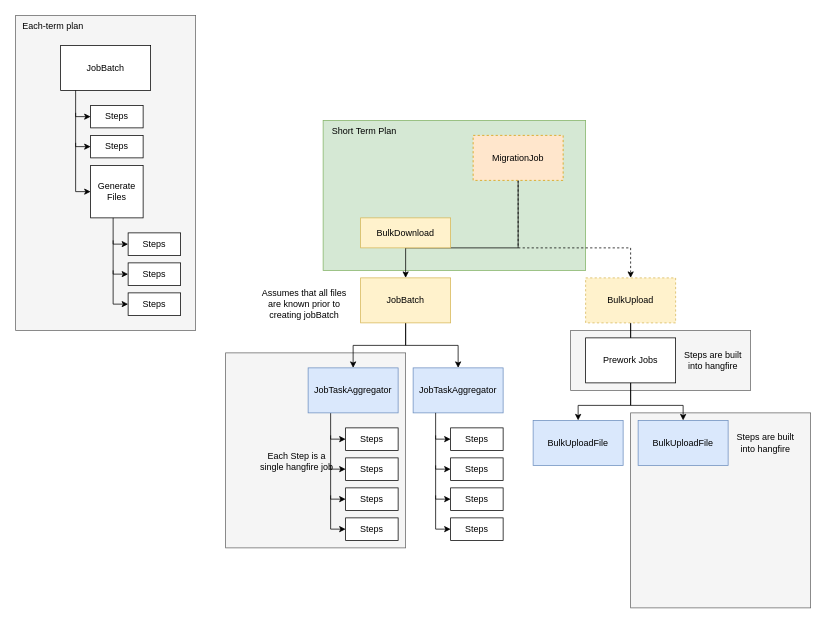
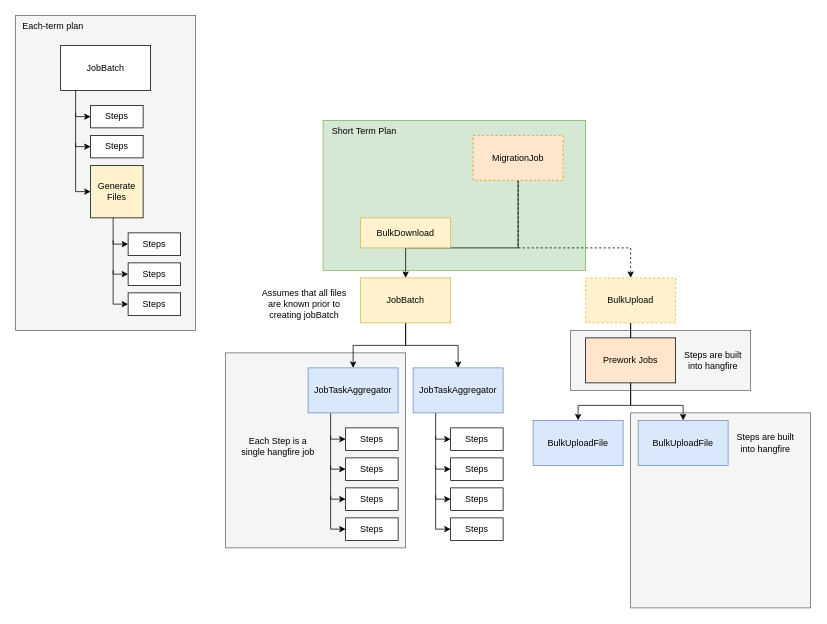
  <mxCell id="0" />
  <mxCell id="1" parent="0" />
  <mxCell id="2" value="" style="rounded=0;whiteSpace=wrap;html=1;fillColor=#d5e8d4;strokeColor=#82b366;" vertex="1" parent="1"><mxGeometry x="430" y="160" width="350" height="200" as="geometry" /></mxCell>
  <mxCell id="3" value="" style="rounded=0;whiteSpace=wrap;html=1;fillColor=#f5f5f5;fontColor=#333333;strokeColor=#666666;" vertex="1" parent="1"><mxGeometry x="20" y="20" width="240" height="420" as="geometry" /></mxCell>
  <mxCell id="4" value="" style="rounded=0;whiteSpace=wrap;html=1;fillColor=#f5f5f5;fontColor=#333333;strokeColor=#666666;" vertex="1" parent="1"><mxGeometry x="760" y="440" width="240" height="80" as="geometry" /></mxCell>
  <mxCell id="5" value="" style="rounded=0;whiteSpace=wrap;html=1;fillColor=#f5f5f5;fontColor=#333333;strokeColor=#666666;" vertex="1" parent="1"><mxGeometry x="840" y="550" width="240" height="260" as="geometry" /></mxCell>
  <mxCell id="6" value="" style="rounded=0;whiteSpace=wrap;html=1;fillColor=#f5f5f5;fontColor=#333333;strokeColor=#666666;" vertex="1" parent="1"><mxGeometry x="300" y="470" width="240" height="260" as="geometry" /></mxCell>
  <mxCell id="7" style="edgeStyle=orthogonalEdgeStyle;rounded=0;orthogonalLoop=1;jettySize=auto;html=1;entryX=0;entryY=0.5;entryDx=0;entryDy=0;" edge="1" parent="1" source="8" target="21"><mxGeometry relative="1" as="geometry"><Array as="points"><mxPoint x="440" y="585" /></Array></mxGeometry></mxCell>
  <mxCell id="8" value="JobTaskAggregator" style="rounded=0;whiteSpace=wrap;html=1;fillColor=#dae8fc;strokeColor=#6c8ebf;" vertex="1" parent="1"><mxGeometry x="410" y="490" width="120" height="60" as="geometry" /></mxCell>
  <mxCell id="9" style="edgeStyle=orthogonalEdgeStyle;rounded=0;orthogonalLoop=1;jettySize=auto;html=1;entryX=0.5;entryY=0;entryDx=0;entryDy=0;" edge="1" parent="1" source="11" target="8"><mxGeometry relative="1" as="geometry" /></mxCell>
  <mxCell id="10" style="edgeStyle=orthogonalEdgeStyle;rounded=0;orthogonalLoop=1;jettySize=auto;html=1;entryX=0.5;entryY=0;entryDx=0;entryDy=0;" edge="1" parent="1" source="11" target="16"><mxGeometry relative="1" as="geometry" /></mxCell>
  <mxCell id="11" value="JobBatch" style="rounded=0;whiteSpace=wrap;html=1;fillColor=#fff2cc;strokeColor=#d6b656;" vertex="1" parent="1"><mxGeometry x="480" y="370" width="120" height="60" as="geometry" /></mxCell>
  <mxCell id="12" style="edgeStyle=orthogonalEdgeStyle;rounded=0;orthogonalLoop=1;jettySize=auto;html=1;entryX=0.5;entryY=0;entryDx=0;entryDy=0;" edge="1" parent="1" source="14" target="15"><mxGeometry relative="1" as="geometry"><Array as="points"><mxPoint x="840" y="540" /><mxPoint x="770" y="540" /></Array></mxGeometry></mxCell>
  <mxCell id="13" style="edgeStyle=orthogonalEdgeStyle;rounded=0;orthogonalLoop=1;jettySize=auto;html=1;entryX=0.5;entryY=0;entryDx=0;entryDy=0;" edge="1" parent="1" source="14" target="17"><mxGeometry relative="1" as="geometry"><Array as="points"><mxPoint x="840" y="540" /><mxPoint x="910" y="540" /></Array></mxGeometry></mxCell>
  <mxCell id="14" value="BulkUpload" style="rounded=0;whiteSpace=wrap;html=1;fillColor=#fff2cc;strokeColor=#d6b656;dashed=1;" vertex="1" parent="1"><mxGeometry x="780" y="370" width="120" height="60" as="geometry" /></mxCell>
  <mxCell id="15" value="BulkUploadFile" style="rounded=0;whiteSpace=wrap;html=1;fillColor=#dae8fc;strokeColor=#6c8ebf;" vertex="1" parent="1"><mxGeometry x="710" y="560" width="120" height="60" as="geometry" /></mxCell>
  <mxCell id="16" value="JobTaskAggregator" style="rounded=0;whiteSpace=wrap;html=1;fillColor=#dae8fc;strokeColor=#6c8ebf;" vertex="1" parent="1"><mxGeometry x="550" y="490" width="120" height="60" as="geometry" /></mxCell>
  <mxCell id="17" value="BulkUploadFile" style="rounded=0;whiteSpace=wrap;html=1;fillColor=#dae8fc;strokeColor=#6c8ebf;" vertex="1" parent="1"><mxGeometry x="850" y="560" width="120" height="60" as="geometry" /></mxCell>
  <mxCell id="18" style="edgeStyle=orthogonalEdgeStyle;rounded=0;orthogonalLoop=1;jettySize=auto;html=1;entryX=0.5;entryY=0;entryDx=0;entryDy=0;" edge="1" parent="1" source="20" target="11"><mxGeometry relative="1" as="geometry"><Array as="points"><mxPoint x="690" y="330" /><mxPoint x="540" y="330" /></Array></mxGeometry></mxCell>
  <mxCell id="19" style="edgeStyle=orthogonalEdgeStyle;rounded=0;orthogonalLoop=1;jettySize=auto;html=1;dashed=1;" edge="1" parent="1" source="20" target="14"><mxGeometry relative="1" as="geometry"><Array as="points"><mxPoint x="690" y="330" /><mxPoint x="840" y="330" /></Array></mxGeometry></mxCell>
  <mxCell id="20" value="MigrationJob" style="rounded=0;whiteSpace=wrap;html=1;fillColor=#ffe6cc;strokeColor=#d79b00;dashed=1;" vertex="1" parent="1"><mxGeometry x="630" y="180" width="120" height="60" as="geometry" /></mxCell>
  <mxCell id="21" value="Steps" style="whiteSpace=wrap;html=1;rounded=0;" vertex="1" parent="1"><mxGeometry x="460" y="570" width="70" height="30" as="geometry" /></mxCell>
  <mxCell id="22" style="edgeStyle=orthogonalEdgeStyle;rounded=0;orthogonalLoop=1;jettySize=auto;html=1;entryX=0;entryY=0.5;entryDx=0;entryDy=0;" edge="1" parent="1" target="23"><mxGeometry relative="1" as="geometry"><mxPoint x="440" y="580" as="sourcePoint" /><Array as="points"><mxPoint x="440" y="625" /></Array></mxGeometry></mxCell>
  <mxCell id="23" value="Steps" style="whiteSpace=wrap;html=1;rounded=0;" vertex="1" parent="1"><mxGeometry x="460" y="610" width="70" height="30" as="geometry" /></mxCell>
  <mxCell id="24" style="edgeStyle=orthogonalEdgeStyle;rounded=0;orthogonalLoop=1;jettySize=auto;html=1;entryX=0;entryY=0.5;entryDx=0;entryDy=0;" edge="1" parent="1" target="25"><mxGeometry relative="1" as="geometry"><mxPoint x="440" y="620" as="sourcePoint" /><Array as="points"><mxPoint x="440" y="665" /></Array></mxGeometry></mxCell>
  <mxCell id="25" value="Steps" style="whiteSpace=wrap;html=1;rounded=0;" vertex="1" parent="1"><mxGeometry x="460" y="650" width="70" height="30" as="geometry" /></mxCell>
  <mxCell id="26" style="edgeStyle=orthogonalEdgeStyle;rounded=0;orthogonalLoop=1;jettySize=auto;html=1;entryX=0;entryY=0.5;entryDx=0;entryDy=0;" edge="1" parent="1" target="27"><mxGeometry relative="1" as="geometry"><mxPoint x="440" y="660" as="sourcePoint" /><Array as="points"><mxPoint x="440" y="705" /></Array></mxGeometry></mxCell>
  <mxCell id="27" value="Steps" style="whiteSpace=wrap;html=1;rounded=0;" vertex="1" parent="1"><mxGeometry x="460" y="690" width="70" height="30" as="geometry" /></mxCell>
  <mxCell id="28" style="edgeStyle=orthogonalEdgeStyle;rounded=0;orthogonalLoop=1;jettySize=auto;html=1;entryX=0;entryY=0.5;entryDx=0;entryDy=0;" edge="1" parent="1" target="29"><mxGeometry relative="1" as="geometry"><mxPoint x="580" y="550" as="sourcePoint" /><Array as="points"><mxPoint x="580" y="585" /></Array></mxGeometry></mxCell>
  <mxCell id="29" value="Steps" style="whiteSpace=wrap;html=1;rounded=0;" vertex="1" parent="1"><mxGeometry x="600" y="570" width="70" height="30" as="geometry" /></mxCell>
  <mxCell id="30" style="edgeStyle=orthogonalEdgeStyle;rounded=0;orthogonalLoop=1;jettySize=auto;html=1;entryX=0;entryY=0.5;entryDx=0;entryDy=0;" edge="1" parent="1" target="31"><mxGeometry relative="1" as="geometry"><mxPoint x="580" y="580" as="sourcePoint" /><Array as="points"><mxPoint x="580" y="625" /></Array></mxGeometry></mxCell>
  <mxCell id="31" value="Steps" style="whiteSpace=wrap;html=1;rounded=0;" vertex="1" parent="1"><mxGeometry x="600" y="610" width="70" height="30" as="geometry" /></mxCell>
  <mxCell id="32" style="edgeStyle=orthogonalEdgeStyle;rounded=0;orthogonalLoop=1;jettySize=auto;html=1;entryX=0;entryY=0.5;entryDx=0;entryDy=0;" edge="1" parent="1" target="33"><mxGeometry relative="1" as="geometry"><mxPoint x="580" y="620" as="sourcePoint" /><Array as="points"><mxPoint x="580" y="665" /></Array></mxGeometry></mxCell>
  <mxCell id="33" value="Steps" style="whiteSpace=wrap;html=1;rounded=0;" vertex="1" parent="1"><mxGeometry x="600" y="650" width="70" height="30" as="geometry" /></mxCell>
  <mxCell id="34" style="edgeStyle=orthogonalEdgeStyle;rounded=0;orthogonalLoop=1;jettySize=auto;html=1;entryX=0;entryY=0.5;entryDx=0;entryDy=0;" edge="1" parent="1" target="35"><mxGeometry relative="1" as="geometry"><mxPoint x="580" y="660" as="sourcePoint" /><Array as="points"><mxPoint x="580" y="705" /></Array></mxGeometry></mxCell>
  <mxCell id="35" value="Steps" style="whiteSpace=wrap;html=1;rounded=0;" vertex="1" parent="1"><mxGeometry x="600" y="690" width="70" height="30" as="geometry" /></mxCell>
  <mxCell id="36" value="Each-term plan" style="text;html=1;strokeColor=none;fillColor=none;align=center;verticalAlign=middle;whiteSpace=wrap;rounded=0;" vertex="1" parent="1"><mxGeometry x="20" y="20" width="100" height="30" as="geometry" /></mxCell>
  <mxCell id="37" value="Steps are built into hangfire" style="text;html=1;strokeColor=none;fillColor=none;align=center;verticalAlign=middle;whiteSpace=wrap;rounded=0;" vertex="1" parent="1"><mxGeometry x="970" y="575" width="100" height="30" as="geometry" /></mxCell>
- <mxCell id="38" value="Prework Jobs" style="rounded=0;whiteSpace=wrap;html=1;" vertex="1" parent="1"><mxGeometry x="780" y="450" width="120" height="60" as="geometry" /></mxCell>
+ <mxCell id="38" value="Prework Jobs" style="rounded=0;whiteSpace=wrap;html=1;fillColor=#ffe6cc;" vertex="1" parent="1"><mxGeometry x="780" y="450" width="120" height="60" as="geometry" /></mxCell>
  <mxCell id="39" value="Steps are built into hangfire" style="text;html=1;strokeColor=none;fillColor=none;align=center;verticalAlign=middle;whiteSpace=wrap;rounded=0;" vertex="1" parent="1"><mxGeometry x="900" y="465" width="100" height="30" as="geometry" /></mxCell>
  <mxCell id="40" value="Assumes that all files are known prior to creating jobBatch" style="text;html=1;strokeColor=none;fillColor=none;align=center;verticalAlign=middle;whiteSpace=wrap;rounded=0;" vertex="1" parent="1"><mxGeometry x="340" y="390" width="130" height="30" as="geometry" /></mxCell>
  <mxCell id="41" value="BulkDownload" style="rounded=0;whiteSpace=wrap;html=1;fillColor=#fff2cc;strokeColor=#d6b656;" vertex="1" parent="1"><mxGeometry x="480" y="290" width="120" height="40" as="geometry" /></mxCell>
  <mxCell id="42" value="JobBatch" style="rounded=0;whiteSpace=wrap;html=1;" vertex="1" parent="1"><mxGeometry x="80" y="60" width="120" height="60" as="geometry" /></mxCell>
  <mxCell id="43" style="edgeStyle=orthogonalEdgeStyle;rounded=0;orthogonalLoop=1;jettySize=auto;html=1;entryX=0;entryY=0.5;entryDx=0;entryDy=0;" edge="1" parent="1" target="44"><mxGeometry relative="1" as="geometry"><mxPoint x="100" y="120" as="sourcePoint" /><Array as="points"><mxPoint x="100" y="155" /></Array></mxGeometry></mxCell>
  <mxCell id="44" value="Steps" style="whiteSpace=wrap;html=1;rounded=0;" vertex="1" parent="1"><mxGeometry x="120" y="140" width="70" height="30" as="geometry" /></mxCell>
  <mxCell id="45" style="edgeStyle=orthogonalEdgeStyle;rounded=0;orthogonalLoop=1;jettySize=auto;html=1;entryX=0;entryY=0.5;entryDx=0;entryDy=0;" edge="1" parent="1" target="46"><mxGeometry relative="1" as="geometry"><mxPoint x="100" y="150" as="sourcePoint" /><Array as="points"><mxPoint x="100" y="195" /></Array></mxGeometry></mxCell>
  <mxCell id="46" value="Steps" style="whiteSpace=wrap;html=1;rounded=0;" vertex="1" parent="1"><mxGeometry x="120" y="180" width="70" height="30" as="geometry" /></mxCell>
  <mxCell id="47" style="edgeStyle=orthogonalEdgeStyle;rounded=0;orthogonalLoop=1;jettySize=auto;html=1;entryX=0;entryY=0.5;entryDx=0;entryDy=0;" edge="1" parent="1" target="48"><mxGeometry relative="1" as="geometry"><mxPoint x="100" y="190" as="sourcePoint" /><Array as="points"><mxPoint x="100" y="255" /></Array></mxGeometry></mxCell>
- <mxCell id="48" value="Generate Files" style="whiteSpace=wrap;html=1;rounded=0;" vertex="1" parent="1"><mxGeometry x="120" y="220" width="70" height="70" as="geometry" /></mxCell>
+ <mxCell id="48" value="Generate Files" style="whiteSpace=wrap;html=1;rounded=0;fillColor=#fff2cc;" vertex="1" parent="1"><mxGeometry x="120" y="220" width="70" height="70" as="geometry" /></mxCell>
  <mxCell id="49" style="edgeStyle=orthogonalEdgeStyle;rounded=0;orthogonalLoop=1;jettySize=auto;html=1;entryX=0;entryY=0.5;entryDx=0;entryDy=0;" edge="1" parent="1" target="50"><mxGeometry relative="1" as="geometry"><mxPoint x="150" y="290" as="sourcePoint" /><Array as="points"><mxPoint x="150" y="325" /></Array></mxGeometry></mxCell>
  <mxCell id="50" value="Steps" style="whiteSpace=wrap;html=1;rounded=0;" vertex="1" parent="1"><mxGeometry x="170" y="310" width="70" height="30" as="geometry" /></mxCell>
  <mxCell id="51" style="edgeStyle=orthogonalEdgeStyle;rounded=0;orthogonalLoop=1;jettySize=auto;html=1;entryX=0;entryY=0.5;entryDx=0;entryDy=0;" edge="1" parent="1" target="52"><mxGeometry relative="1" as="geometry"><mxPoint x="150" y="320" as="sourcePoint" /><Array as="points"><mxPoint x="150" y="365" /></Array></mxGeometry></mxCell>
  <mxCell id="52" value="Steps" style="whiteSpace=wrap;html=1;rounded=0;" vertex="1" parent="1"><mxGeometry x="170" y="350" width="70" height="30" as="geometry" /></mxCell>
  <mxCell id="53" style="edgeStyle=orthogonalEdgeStyle;rounded=0;orthogonalLoop=1;jettySize=auto;html=1;entryX=0;entryY=0.5;entryDx=0;entryDy=0;" edge="1" parent="1" target="54"><mxGeometry relative="1" as="geometry"><mxPoint x="150" y="360" as="sourcePoint" /><Array as="points"><mxPoint x="150" y="405" /></Array></mxGeometry></mxCell>
  <mxCell id="54" value="Steps" style="whiteSpace=wrap;html=1;rounded=0;" vertex="1" parent="1"><mxGeometry x="170" y="390" width="70" height="30" as="geometry" /></mxCell>
- <mxCell id="55" value="Each Step is a single hangfire job" style="text;html=1;strokeColor=none;fillColor=none;align=center;verticalAlign=middle;whiteSpace=wrap;rounded=0;" vertex="1" parent="1"><mxGeometry x="345" y="600" width="100" height="30" as="geometry" /></mxCell>
+ <mxCell id="55" value="Each Step is a single hangfire job" style="text;html=1;strokeColor=none;fillColor=none;align=center;verticalAlign=middle;whiteSpace=wrap;rounded=0;" vertex="1" parent="1"><mxGeometry x="320" y="580" width="100" height="30" as="geometry" /></mxCell>
  <mxCell id="56" value="Short Term Plan" style="text;html=1;strokeColor=none;fillColor=none;align=center;verticalAlign=middle;whiteSpace=wrap;rounded=0;" vertex="1" parent="1"><mxGeometry x="420" y="160" width="130" height="30" as="geometry" /></mxCell>
